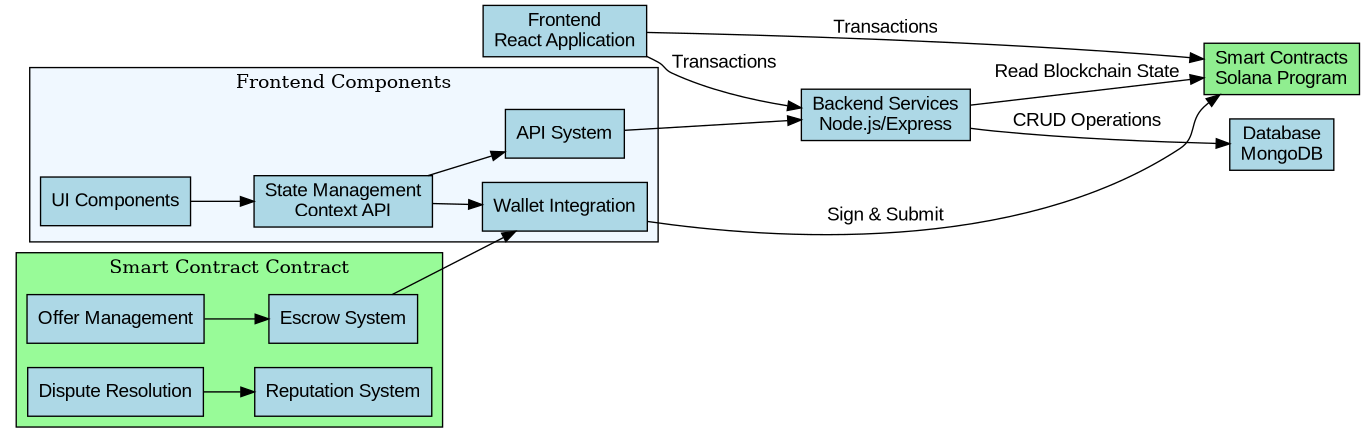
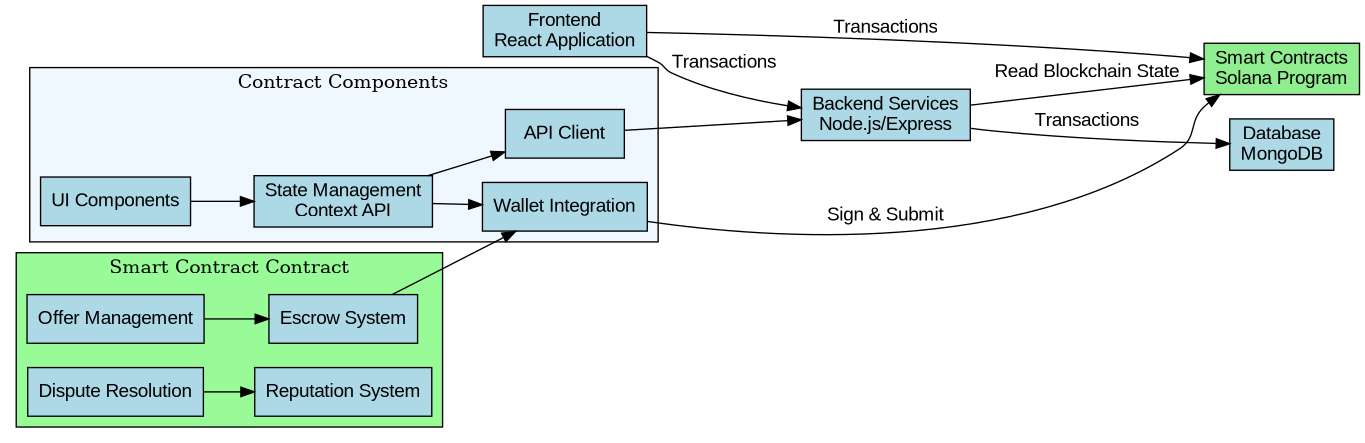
  digraph {
    rankdir=LR
    node [fillcolor=lightblue fontname=Arial shape=box style=filled]
    edge [fontname=Arial]
    n1 [label="UI Components"]
    n2 [label="State Management\nContext API"]
    n3 [label="Wallet Integration"]
-   n4 [label="API System"]
+   n4 [label="API Client"]
    n5 [label="Offer Management"]
    n6 [label="Escrow System"]
    n7 [label="Dispute Resolution"]
    n8 [label="Reputation System"]
    n9 [fillcolor=lightgreen label="Smart Contracts\nSolana Program"]
    n10 [label="Backend Services\nNode.js/Express"]
    n11 [label="Frontend\nReact Application"]
    n12 [label="Database\nMongoDB"]
    subgraph cluster_1 {
      fillcolor=aliceblue
-     label="Frontend Components"
+     label="Contract Components"
      style=filled
      n1
      n2
      n3
      n4
    }
    subgraph cluster_2 {
      fillcolor=palegreen
      label="Smart Contract Contract"
      style=filled
      n5
      n6
      n7
      n8
    }
    n1 -> n2
    n2 -> n3
    n2 -> n4
    n3 -> n9 [label="Sign & Submit"]
    n4 -> n10
    n5 -> n6
    n6 -> n3
    n7 -> n8
    n10 -> n9 [label="Read Blockchain State"]
-   n10 -> n12 [label="CRUD Operations"]
+   n10 -> n12 [label=Transactions]
    n11 -> n9 [label=Transactions]
    n11 -> n10 [label=Transactions]
  }
